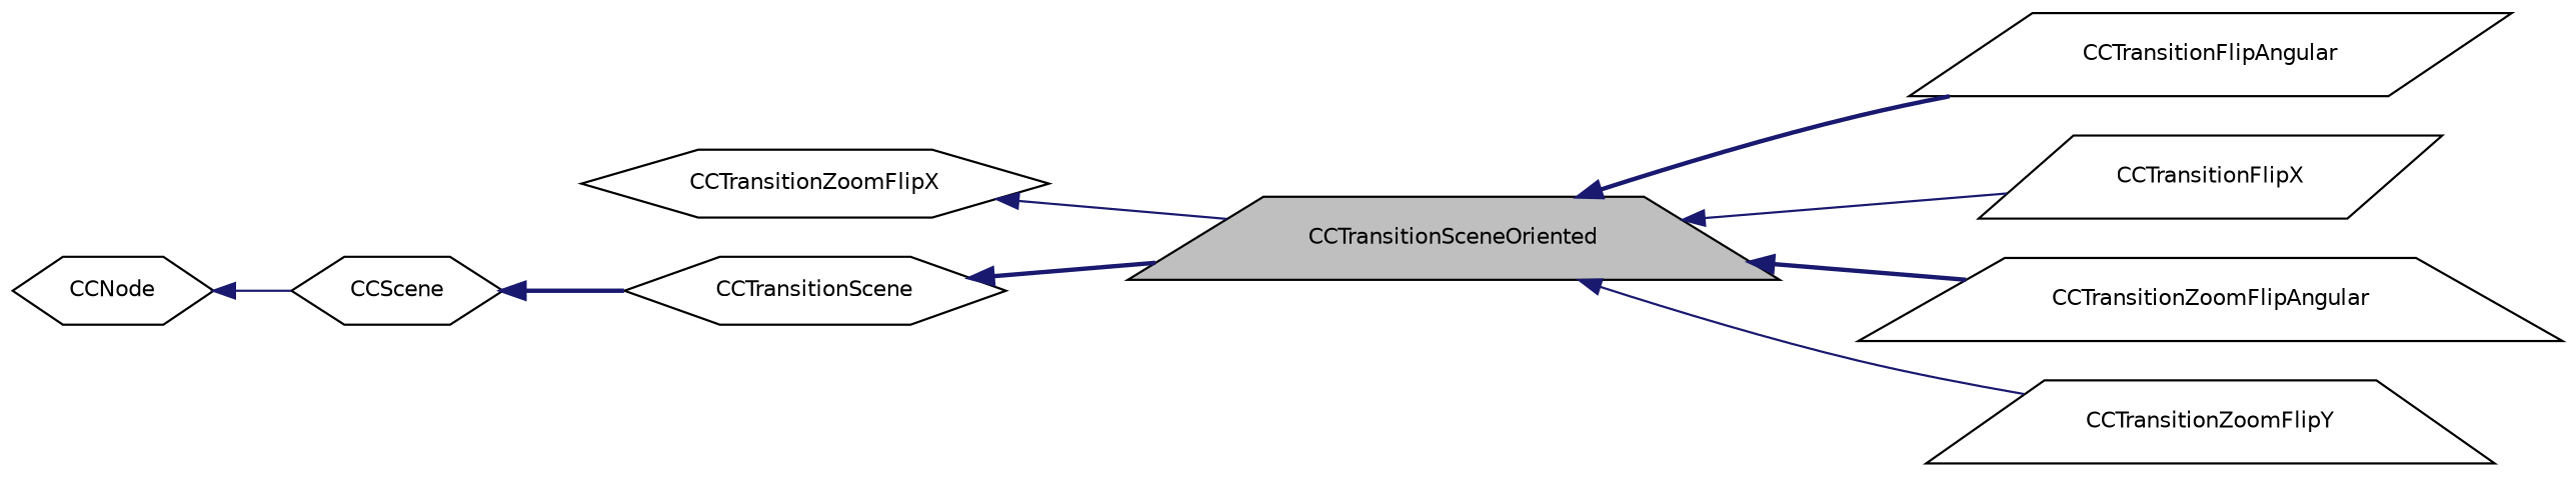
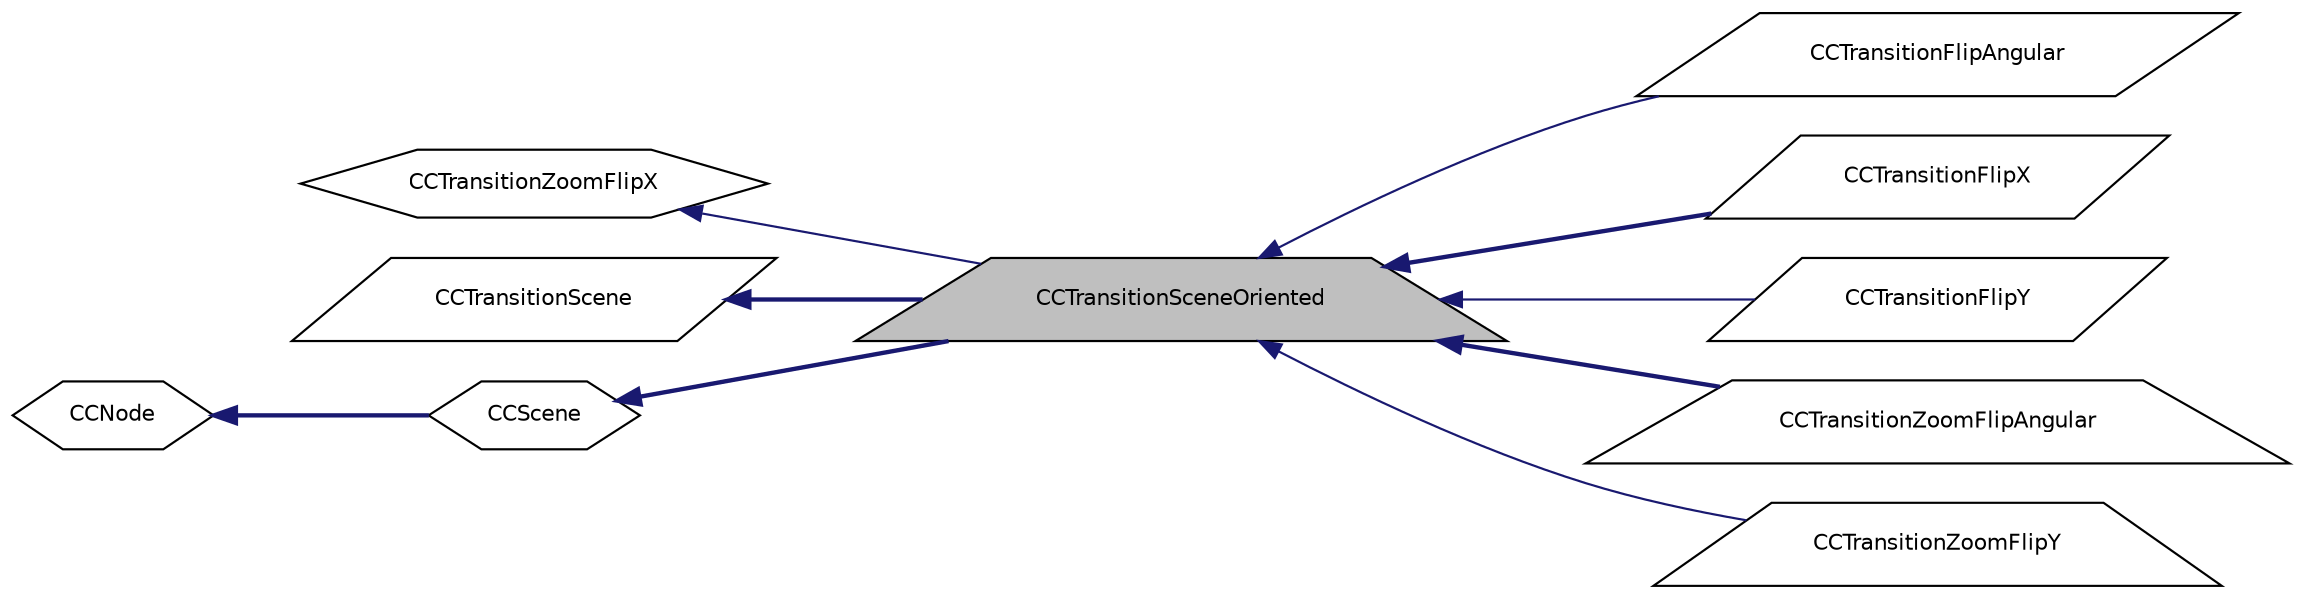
  digraph {
    fontname="DejaVu Sans"
    rankdir=LR
    node [color=black fontname="DejaVu Sans" fontsize=10 shape=hexagon]
    edge [color=midnightblue dir=back fontname="DejaVu Sans" fontsize=10 labelfontname=FreeSans labelfontsize=10 style=solid]
    n1 [fillcolor=grey75 fontcolor=black height=0.2 label=CCTransitionSceneOriented shape=trapezium style=filled width=0.4]
    n2 [height=0.2 label=CCTransitionFlipAngular shape=parallelogram width=0.4]
    n3 [height=0.2 label=CCTransitionFlipX shape=parallelogram width=0.4]
+   n4 [height=0.2 label=CCTransitionFlipY shape=parallelogram width=0.4]
    n5 [height=0.2 label=CCTransitionZoomFlipAngular shape=trapezium width=0.4]
    n6 [height=0.2 label=CCTransitionZoomFlipY shape=trapezium width=0.4]
    n7 [height=0.2 label=CCTransitionZoomFlipX width=0.4]
-   n8 [height=0.2 label=CCTransitionScene width=0.4]
+   n8 [height=0.2 label=CCTransitionScene shape=parallelogram width=0.4]
    n9 [height=0.2 label=CCScene width=0.4]
    n10 [height=0.2 label=CCNode width=0.4]
-   n1 -> n2 [style=bold]
-   n1 -> n3
+   n1 -> n2
+   n1 -> n3 [style=bold]
+   n1 -> n4
    n1 -> n5 [style=bold]
    n1 -> n6
    n7 -> n1
    n8 -> n1 [style=bold]
-   n9 -> n8 [style=bold]
-   n10 -> n9
+   n9 -> n1 [style=bold]
+   n10 -> n9 [style=bold]
  }
